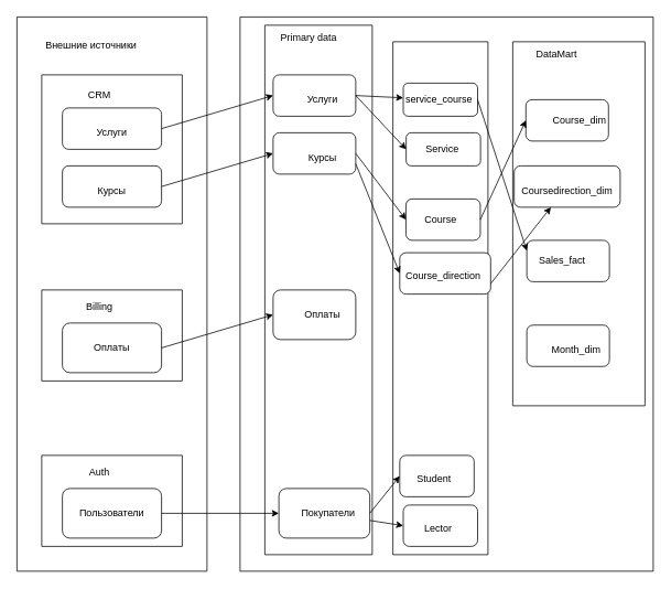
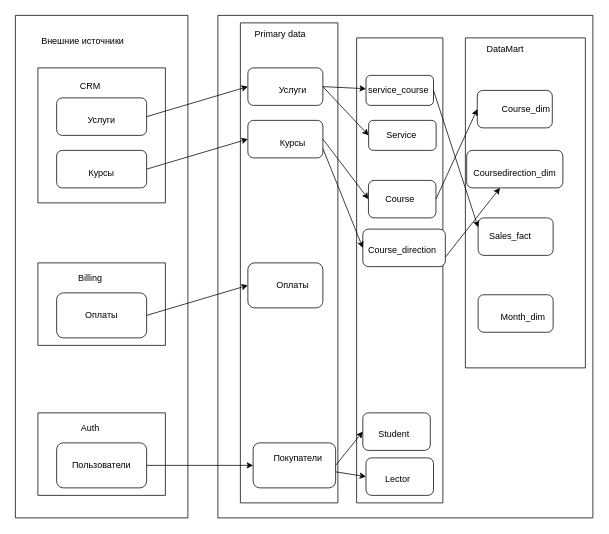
  <mxCell id="0" />
  <mxCell id="1" parent="0" />
  <mxCell id="2" value="" style="swimlane;startSize=0;" parent="1" vertex="1"><mxGeometry x="20" y="20" width="230" height="670" as="geometry" /></mxCell>
  <mxCell id="3" value="Внешние источники" style="text;html=1;strokeColor=none;fillColor=none;align=center;verticalAlign=middle;whiteSpace=wrap;rounded=0;" parent="2" vertex="1"><mxGeometry x="30" y="20" width="120" height="30" as="geometry" /></mxCell>
  <mxCell id="4" value="" style="swimlane;startSize=0;" parent="2" vertex="1"><mxGeometry x="30" y="70" width="170" height="180" as="geometry" /></mxCell>
  <mxCell id="5" value="CRM" style="text;html=1;strokeColor=none;fillColor=none;align=center;verticalAlign=middle;whiteSpace=wrap;rounded=0;" parent="4" vertex="1"><mxGeometry x="40" y="10" width="60" height="30" as="geometry" /></mxCell>
  <mxCell id="6" value="" style="rounded=1;whiteSpace=wrap;html=1;" parent="4" vertex="1"><mxGeometry x="25" y="40" width="120" height="50" as="geometry" /></mxCell>
  <mxCell id="7" value="Услуги" style="text;html=1;strokeColor=none;fillColor=none;align=center;verticalAlign=middle;whiteSpace=wrap;rounded=0;" parent="4" vertex="1"><mxGeometry x="55" y="55" width="60" height="30" as="geometry" /></mxCell>
  <mxCell id="8" value="" style="rounded=1;whiteSpace=wrap;html=1;" parent="4" vertex="1"><mxGeometry x="25" y="110" width="120" height="50" as="geometry" /></mxCell>
  <mxCell id="9" value="Курсы" style="text;html=1;strokeColor=none;fillColor=none;align=center;verticalAlign=middle;whiteSpace=wrap;rounded=0;" parent="4" vertex="1"><mxGeometry x="55" y="125" width="60" height="30" as="geometry" /></mxCell>
  <mxCell id="10" value="" style="swimlane;startSize=0;" parent="2" vertex="1"><mxGeometry x="30" y="530" width="170" height="110" as="geometry" /></mxCell>
  <mxCell id="11" value="Auth" style="text;html=1;strokeColor=none;fillColor=none;align=center;verticalAlign=middle;whiteSpace=wrap;rounded=0;" parent="10" vertex="1"><mxGeometry x="40" y="10" width="60" height="20" as="geometry" /></mxCell>
  <mxCell id="12" value="" style="rounded=1;whiteSpace=wrap;html=1;" parent="10" vertex="1"><mxGeometry x="25" y="40" width="120" height="60" as="geometry" /></mxCell>
  <mxCell id="13" value="Пользователи" style="text;html=1;strokeColor=none;fillColor=none;align=center;verticalAlign=middle;whiteSpace=wrap;rounded=0;" parent="10" vertex="1"><mxGeometry x="55" y="55" width="60" height="30" as="geometry" /></mxCell>
  <mxCell id="14" value="" style="swimlane;startSize=0;" parent="2" vertex="1"><mxGeometry x="30" y="330" width="170" height="110" as="geometry" /></mxCell>
  <mxCell id="15" value="Billing" style="text;html=1;strokeColor=none;fillColor=none;align=center;verticalAlign=middle;whiteSpace=wrap;rounded=0;" parent="14" vertex="1"><mxGeometry x="40" y="10" width="60" height="20" as="geometry" /></mxCell>
  <mxCell id="16" value="" style="rounded=1;whiteSpace=wrap;html=1;" parent="14" vertex="1"><mxGeometry x="25" y="40" width="120" height="60" as="geometry" /></mxCell>
  <mxCell id="17" value="Оплаты" style="text;html=1;strokeColor=none;fillColor=none;align=center;verticalAlign=middle;whiteSpace=wrap;rounded=0;" parent="14" vertex="1"><mxGeometry x="55" y="55" width="60" height="30" as="geometry" /></mxCell>
  <mxCell id="18" value="" style="swimlane;startSize=0;" parent="1" vertex="1"><mxGeometry x="290" y="20" width="500" height="670" as="geometry" /></mxCell>
  <mxCell id="19" value="" style="swimlane;startSize=0;" parent="18" vertex="1"><mxGeometry x="30" y="10" width="130" height="640" as="geometry" /></mxCell>
  <mxCell id="20" value="Primary data" style="text;html=1;strokeColor=none;fillColor=none;align=center;verticalAlign=middle;whiteSpace=wrap;rounded=0;" parent="19" vertex="1"><mxGeometry x="17" width="73" height="30" as="geometry" /></mxCell>
  <mxCell id="21" value="" style="rounded=1;whiteSpace=wrap;html=1;" parent="19" vertex="1"><mxGeometry x="10" y="60" width="100" height="50" as="geometry" /></mxCell>
  <mxCell id="22" value="Услуги" style="text;html=1;strokeColor=none;fillColor=none;align=center;verticalAlign=middle;whiteSpace=wrap;rounded=0;" parent="19" vertex="1"><mxGeometry x="40" y="75" width="60" height="30" as="geometry" /></mxCell>
  <mxCell id="23" value="" style="rounded=1;whiteSpace=wrap;html=1;" parent="19" vertex="1"><mxGeometry x="10" y="130" width="100" height="50" as="geometry" /></mxCell>
  <mxCell id="24" value="Курсы" style="text;html=1;strokeColor=none;fillColor=none;align=center;verticalAlign=middle;whiteSpace=wrap;rounded=0;" parent="19" vertex="1"><mxGeometry x="40" y="145" width="60" height="30" as="geometry" /></mxCell>
  <mxCell id="25" value="" style="rounded=1;whiteSpace=wrap;html=1;" parent="19" vertex="1"><mxGeometry x="10" y="320" width="100" height="60" as="geometry" /></mxCell>
  <mxCell id="26" value="Оплаты" style="text;html=1;strokeColor=none;fillColor=none;align=center;verticalAlign=middle;whiteSpace=wrap;rounded=0;" parent="19" vertex="1"><mxGeometry x="40" y="335" width="60" height="30" as="geometry" /></mxCell>
  <mxCell id="27" value="" style="rounded=1;whiteSpace=wrap;html=1;" parent="19" vertex="1"><mxGeometry x="17" y="560" width="110" height="60" as="geometry" /></mxCell>
- <mxCell id="28" value="Покупатели" style="text;html=1;strokeColor=none;fillColor=none;align=center;verticalAlign=middle;whiteSpace=wrap;rounded=0;" parent="19" vertex="1"><mxGeometry x="47" y="575" width="60" height="30" as="geometry" /></mxCell>
+ <mxCell id="28" value="Покупатели" style="text;html=1;strokeColor=none;fillColor=none;align=center;verticalAlign=middle;whiteSpace=wrap;rounded=0;" parent="19" vertex="1"><mxGeometry x="47" y="565" width="60" height="30" as="geometry" /></mxCell>
  <mxCell id="29" value="" style="swimlane;startSize=0;" parent="18" vertex="1"><mxGeometry x="185" y="30" width="115" height="620" as="geometry" /></mxCell>
  <mxCell id="30" value="" style="rounded=1;whiteSpace=wrap;html=1;" parent="29" vertex="1"><mxGeometry x="12.5" y="50" width="90" height="40" as="geometry" /></mxCell>
  <mxCell id="31" value="service_course" style="text;html=1;strokeColor=none;fillColor=none;align=center;verticalAlign=middle;whiteSpace=wrap;rounded=0;" parent="29" vertex="1"><mxGeometry x="28.25" y="57.5" width="56" height="25" as="geometry" /></mxCell>
  <mxCell id="32" value="" style="rounded=1;whiteSpace=wrap;html=1;" parent="29" vertex="1"><mxGeometry x="15.75" y="190" width="90" height="50" as="geometry" /></mxCell>
  <mxCell id="33" value="Course" style="text;html=1;strokeColor=none;fillColor=none;align=center;verticalAlign=middle;whiteSpace=wrap;rounded=0;" parent="29" vertex="1"><mxGeometry x="29.75" y="200" width="56" height="30" as="geometry" /></mxCell>
  <mxCell id="34" value="" style="rounded=1;whiteSpace=wrap;html=1;" parent="29" vertex="1"><mxGeometry x="8.25" y="255" width="110" height="50" as="geometry" /></mxCell>
  <mxCell id="35" value="Course_direction" style="text;html=1;strokeColor=none;fillColor=none;align=center;verticalAlign=middle;whiteSpace=wrap;rounded=0;" parent="29" vertex="1"><mxGeometry x="33" y="270" width="56" height="25" as="geometry" /></mxCell>
  <mxCell id="36" value="" style="rounded=1;whiteSpace=wrap;html=1;" parent="29" vertex="1"><mxGeometry x="8.25" y="500" width="90" height="50" as="geometry" /></mxCell>
  <mxCell id="37" value="Student" style="text;html=1;strokeColor=none;fillColor=none;align=center;verticalAlign=middle;whiteSpace=wrap;rounded=0;" parent="29" vertex="1"><mxGeometry x="22.25" y="515" width="56" height="25" as="geometry" /></mxCell>
  <mxCell id="38" value="" style="rounded=1;whiteSpace=wrap;html=1;" parent="29" vertex="1"><mxGeometry x="12.5" y="560" width="90" height="50" as="geometry" /></mxCell>
  <mxCell id="39" value="Lector" style="text;html=1;strokeColor=none;fillColor=none;align=center;verticalAlign=middle;whiteSpace=wrap;rounded=0;" parent="29" vertex="1"><mxGeometry x="26.5" y="575" width="56" height="25" as="geometry" /></mxCell>
  <mxCell id="40" value="" style="rounded=1;whiteSpace=wrap;html=1;" vertex="1" parent="29"><mxGeometry x="16" y="110" width="90" height="40" as="geometry" /></mxCell>
  <mxCell id="41" value="Service" style="text;html=1;strokeColor=none;fillColor=none;align=center;verticalAlign=middle;whiteSpace=wrap;rounded=0;" vertex="1" parent="29"><mxGeometry x="31.75" y="117.5" width="56" height="25" as="geometry" /></mxCell>
  <mxCell id="42" value="" style="swimlane;startSize=0;" parent="18" vertex="1"><mxGeometry x="330" y="30" width="160" height="440" as="geometry" /></mxCell>
  <mxCell id="43" value="DataMart" style="text;html=1;strokeColor=none;fillColor=none;align=center;verticalAlign=middle;whiteSpace=wrap;rounded=0;" parent="42" vertex="1"><mxGeometry x="17" width="73" height="30" as="geometry" /></mxCell>
  <mxCell id="44" value="" style="rounded=1;whiteSpace=wrap;html=1;" parent="42" vertex="1"><mxGeometry x="17" y="342.5" width="100" height="50" as="geometry" /></mxCell>
  <mxCell id="45" value="Month_dim" style="text;html=1;strokeColor=none;fillColor=none;align=center;verticalAlign=middle;whiteSpace=wrap;rounded=0;" parent="42" vertex="1"><mxGeometry x="47" y="357.5" width="60" height="30" as="geometry" /></mxCell>
  <mxCell id="46" value="" style="rounded=1;whiteSpace=wrap;html=1;" parent="42" vertex="1"><mxGeometry x="17" y="240" width="100" height="50" as="geometry" /></mxCell>
  <mxCell id="47" value="Sales_fact" style="text;html=1;strokeColor=none;fillColor=none;align=center;verticalAlign=middle;whiteSpace=wrap;rounded=0;" parent="42" vertex="1"><mxGeometry x="30" y="250" width="60" height="30" as="geometry" /></mxCell>
  <mxCell id="48" value="" style="rounded=1;whiteSpace=wrap;html=1;" parent="42" vertex="1"><mxGeometry x="15.88" y="70" width="100" height="50" as="geometry" /></mxCell>
  <mxCell id="49" value="Course_dim" style="text;html=1;strokeColor=none;fillColor=none;align=center;verticalAlign=middle;whiteSpace=wrap;rounded=0;" parent="42" vertex="1"><mxGeometry x="50.88" y="80" width="60" height="30" as="geometry" /></mxCell>
  <mxCell id="50" value="" style="rounded=1;whiteSpace=wrap;html=1;" parent="42" vertex="1"><mxGeometry x="1.75" y="150" width="128.25" height="50" as="geometry" /></mxCell>
  <mxCell id="51" value="Coursedirection_dim" style="text;html=1;strokeColor=none;fillColor=none;align=center;verticalAlign=middle;whiteSpace=wrap;rounded=0;" parent="42" vertex="1"><mxGeometry x="31.75" y="165" width="68.25" height="30" as="geometry" /></mxCell>
  <mxCell id="52" value="" style="endArrow=classic;html=1;rounded=0;exitX=1;exitY=0.5;exitDx=0;exitDy=0;" parent="18" source="21" target="30" edge="1"><mxGeometry width="50" height="50" relative="1" as="geometry"><mxPoint x="70" y="290" as="sourcePoint" /><mxPoint x="120" y="240" as="targetPoint" /></mxGeometry></mxCell>
  <mxCell id="53" value="" style="endArrow=classic;html=1;rounded=0;entryX=0;entryY=0.5;entryDx=0;entryDy=0;exitX=1;exitY=0.5;exitDx=0;exitDy=0;" parent="18" source="23" target="32" edge="1"><mxGeometry width="50" height="50" relative="1" as="geometry"><mxPoint x="70" y="270" as="sourcePoint" /><mxPoint x="120" y="220" as="targetPoint" /></mxGeometry></mxCell>
  <mxCell id="54" value="" style="endArrow=classic;html=1;rounded=0;entryX=0;entryY=0.5;entryDx=0;entryDy=0;exitX=1;exitY=0.75;exitDx=0;exitDy=0;" parent="18" source="23" target="34" edge="1"><mxGeometry width="50" height="50" relative="1" as="geometry"><mxPoint x="80" y="260" as="sourcePoint" /><mxPoint x="130" y="210" as="targetPoint" /></mxGeometry></mxCell>
  <mxCell id="55" value="" style="endArrow=classic;html=1;rounded=0;exitX=1;exitY=0.5;exitDx=0;exitDy=0;entryX=0;entryY=0.5;entryDx=0;entryDy=0;" parent="18" source="27" target="36" edge="1"><mxGeometry width="50" height="50" relative="1" as="geometry"><mxPoint x="80" y="290" as="sourcePoint" /><mxPoint x="130" y="240" as="targetPoint" /></mxGeometry></mxCell>
  <mxCell id="56" value="" style="endArrow=classic;html=1;rounded=0;entryX=0;entryY=0.5;entryDx=0;entryDy=0;exitX=1;exitY=0.5;exitDx=0;exitDy=0;" parent="18" source="32" target="48" edge="1"><mxGeometry width="50" height="50" relative="1" as="geometry"><mxPoint x="310" y="120" as="sourcePoint" /><mxPoint x="360" y="70" as="targetPoint" /></mxGeometry></mxCell>
  <mxCell id="57" value="" style="endArrow=classic;html=1;rounded=0;exitX=1;exitY=0.75;exitDx=0;exitDy=0;" parent="18" source="34" target="50" edge="1"><mxGeometry width="50" height="50" relative="1" as="geometry"><mxPoint x="300" y="300" as="sourcePoint" /><mxPoint x="350" y="250" as="targetPoint" /></mxGeometry></mxCell>
  <mxCell id="58" value="" style="endArrow=classic;html=1;rounded=0;entryX=0;entryY=0.25;entryDx=0;entryDy=0;exitX=1;exitY=0.5;exitDx=0;exitDy=0;" parent="18" source="30" target="46" edge="1"><mxGeometry width="50" height="50" relative="1" as="geometry"><mxPoint x="60" y="290" as="sourcePoint" /><mxPoint x="110" y="240" as="targetPoint" /></mxGeometry></mxCell>
  <mxCell id="59" value="" style="endArrow=classic;html=1;rounded=0;entryX=0;entryY=0.5;entryDx=0;entryDy=0;" parent="18" source="27" target="38" edge="1"><mxGeometry width="50" height="50" relative="1" as="geometry"><mxPoint x="50" y="540" as="sourcePoint" /><mxPoint x="100" y="490" as="targetPoint" /></mxGeometry></mxCell>
  <mxCell id="60" value="" style="endArrow=classic;html=1;rounded=0;entryX=0;entryY=0.5;entryDx=0;entryDy=0;exitX=1;exitY=0.5;exitDx=0;exitDy=0;" edge="1" parent="18" source="21" target="40"><mxGeometry width="50" height="50" relative="1" as="geometry"><mxPoint x="80" y="310" as="sourcePoint" /><mxPoint x="130" y="260" as="targetPoint" /></mxGeometry></mxCell>
  <mxCell id="61" value="" style="endArrow=classic;html=1;rounded=0;exitX=1;exitY=0.5;exitDx=0;exitDy=0;entryX=0;entryY=0.5;entryDx=0;entryDy=0;" parent="1" source="12" target="27" edge="1"><mxGeometry width="50" height="50" relative="1" as="geometry"><mxPoint x="280" y="450" as="sourcePoint" /><mxPoint x="330" y="400" as="targetPoint" /></mxGeometry></mxCell>
  <mxCell id="62" value="" style="endArrow=classic;html=1;rounded=0;exitX=1;exitY=0.5;exitDx=0;exitDy=0;entryX=0;entryY=0.5;entryDx=0;entryDy=0;" parent="1" source="8" target="23" edge="1"><mxGeometry width="50" height="50" relative="1" as="geometry"><mxPoint x="280" y="250" as="sourcePoint" /><mxPoint x="290" y="210" as="targetPoint" /></mxGeometry></mxCell>
  <mxCell id="63" value="" style="endArrow=classic;html=1;rounded=0;entryX=0;entryY=0.5;entryDx=0;entryDy=0;exitX=1;exitY=0.5;exitDx=0;exitDy=0;" parent="1" source="6" target="21" edge="1"><mxGeometry width="50" height="50" relative="1" as="geometry"><mxPoint x="160" y="160" as="sourcePoint" /><mxPoint x="210" y="110" as="targetPoint" /></mxGeometry></mxCell>
  <mxCell id="64" value="" style="endArrow=classic;html=1;rounded=0;entryX=0;entryY=0.5;entryDx=0;entryDy=0;exitX=1;exitY=0.5;exitDx=0;exitDy=0;" parent="1" source="16" target="25" edge="1"><mxGeometry width="50" height="50" relative="1" as="geometry"><mxPoint x="330" y="510" as="sourcePoint" /><mxPoint x="380" y="460" as="targetPoint" /></mxGeometry></mxCell>
